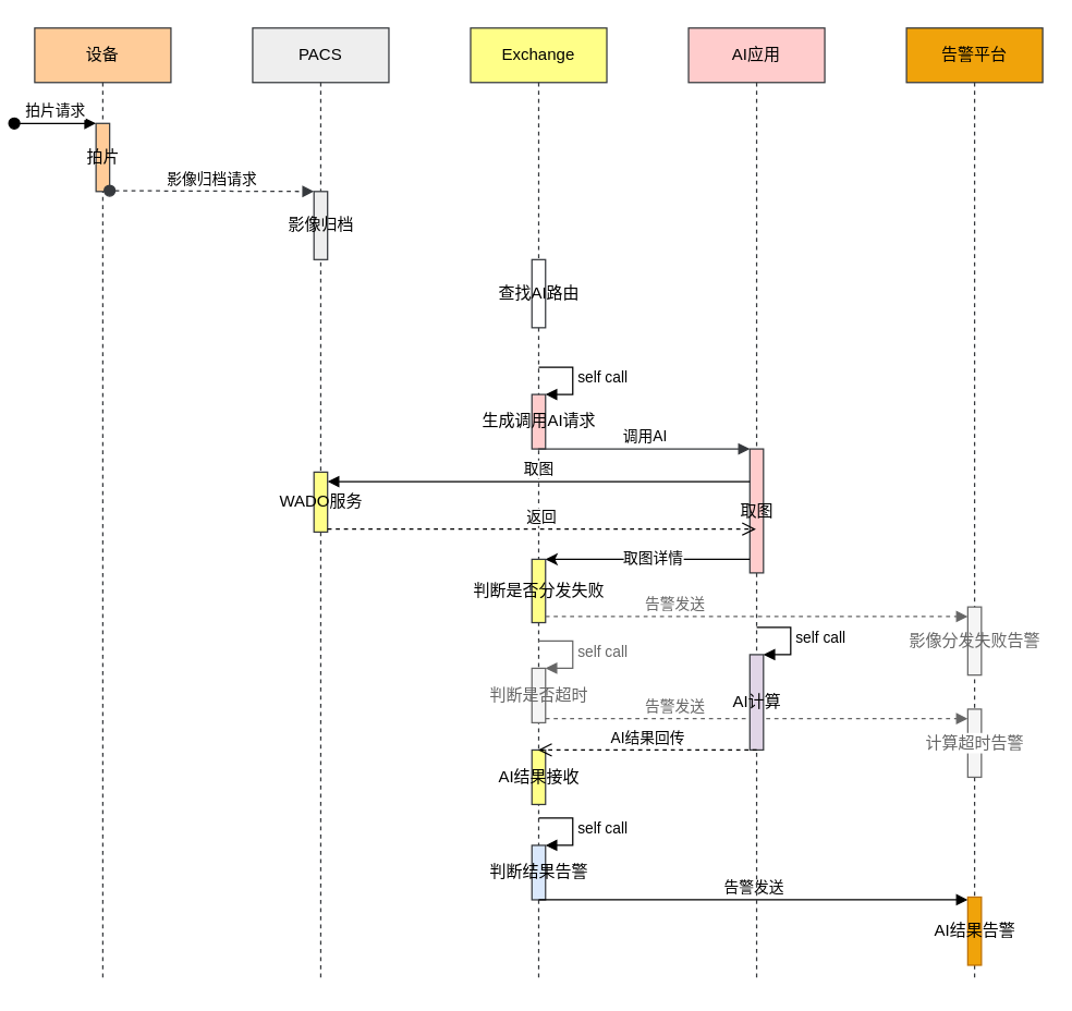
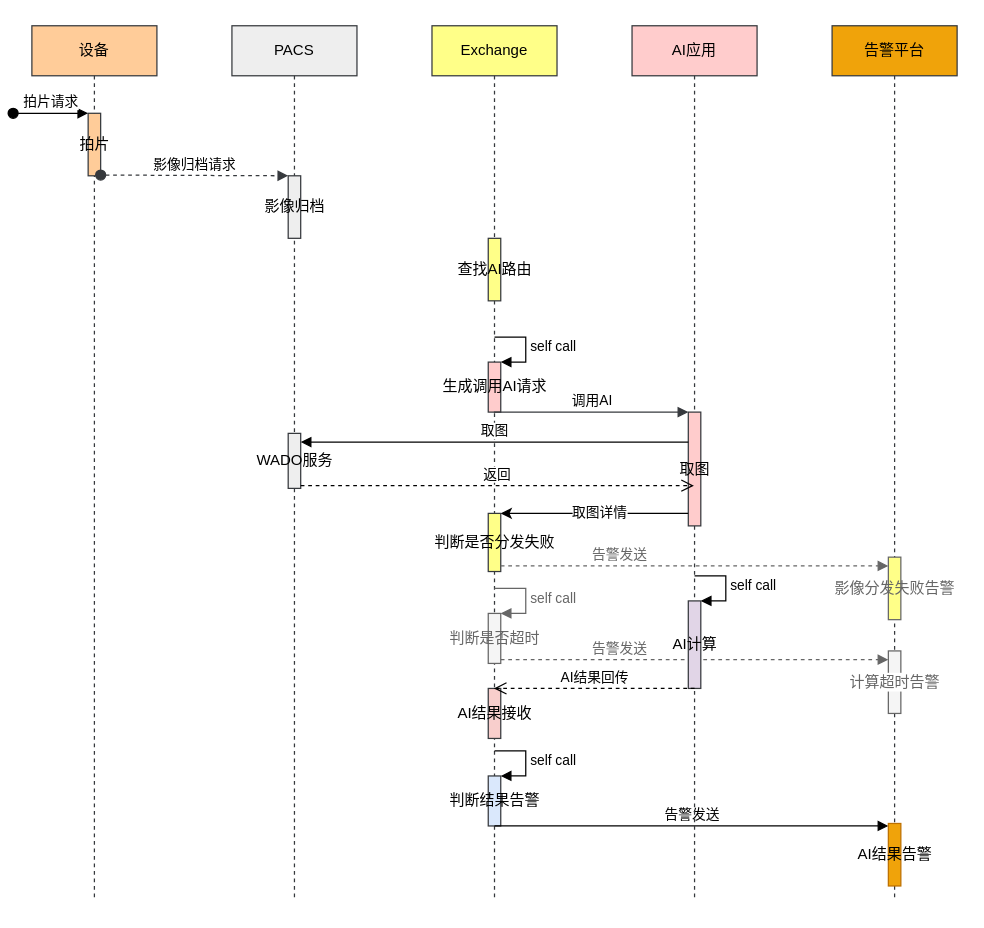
  <mxCell id="0" />
  <mxCell id="1" parent="0" />
  <mxCell id="2" value="告警发送" style="html=1;verticalAlign=bottom;endArrow=block;fontColor=#666666;entryX=0;entryY=0.16;entryDx=0;entryDy=0;entryPerimeter=0;fillColor=#f5f5f5;strokeColor=#666666;dashed=1;" parent="1" edge="1"><mxGeometry x="-0.387" width="80" relative="1" as="geometry"><mxPoint x="395" y="527" as="sourcePoint" /><mxPoint x="705" y="527" as="targetPoint" /><mxPoint as="offset" /></mxGeometry></mxCell>
  <mxCell id="3" value="设备" style="shape=umlLifeline;perimeter=lifelinePerimeter;whiteSpace=wrap;html=1;container=1;collapsible=0;recursiveResize=0;outlineConnect=0;fillColor=#ffcc99;strokeColor=#36393d;" parent="1" vertex="1"><mxGeometry x="20" y="20" width="100" height="700" as="geometry" /></mxCell>
  <mxCell id="4" value="拍片" style="html=1;points=[];perimeter=orthogonalPerimeter;fillColor=#ffcc99;strokeColor=#36393d;" parent="3" vertex="1"><mxGeometry x="45" y="70" width="10" height="50" as="geometry" /></mxCell>
  <mxCell id="5" value="拍片请求" style="html=1;verticalAlign=bottom;startArrow=oval;endArrow=block;startSize=8;rounded=0;" parent="3" target="4" edge="1"><mxGeometry relative="1" as="geometry"><mxPoint x="-15" y="70" as="sourcePoint" /></mxGeometry></mxCell>
  <mxCell id="6" value="PACS" style="shape=umlLifeline;perimeter=lifelinePerimeter;whiteSpace=wrap;html=1;container=1;collapsible=0;recursiveResize=0;outlineConnect=0;fillColor=#eeeeee;strokeColor=#36393d;" parent="1" vertex="1"><mxGeometry x="180" y="20" width="100" height="700" as="geometry" /></mxCell>
  <mxCell id="7" value="影像归档" style="html=1;points=[];perimeter=orthogonalPerimeter;fillColor=#eeeeee;strokeColor=#36393d;" parent="6" vertex="1"><mxGeometry x="45" y="120" width="10" height="50" as="geometry" /></mxCell>
- <mxCell id="8" value="WADO服务" style="html=1;points=[];perimeter=orthogonalPerimeter;fillColor=#ffff88;strokeColor=#36393d;" parent="6" vertex="1"><mxGeometry x="45" y="326" width="10" height="44" as="geometry" /></mxCell>
+ <mxCell id="8" value="WADO服务" style="html=1;points=[];perimeter=orthogonalPerimeter;fillColor=#eeeeee;strokeColor=#36393d;" parent="6" vertex="1"><mxGeometry x="45" y="326" width="10" height="44" as="geometry" /></mxCell>
  <mxCell id="9" value="Exchange" style="shape=umlLifeline;perimeter=lifelinePerimeter;whiteSpace=wrap;html=1;container=1;collapsible=0;recursiveResize=0;outlineConnect=0;fillColor=#ffff88;strokeColor=#36393d;" parent="1" vertex="1"><mxGeometry x="340" y="20" width="100" height="700" as="geometry" /></mxCell>
- <mxCell id="10" value="查找AI路由" style="html=1;points=[];perimeter=orthogonalPerimeter;fillColor=#ffffff;strokeColor=#36393d;" parent="9" vertex="1"><mxGeometry x="45" y="170" width="10" height="50" as="geometry" /></mxCell>
+ <mxCell id="10" value="查找AI路由" style="html=1;points=[];perimeter=orthogonalPerimeter;fillColor=#ffff88;strokeColor=#36393d;" parent="9" vertex="1"><mxGeometry x="45" y="170" width="10" height="50" as="geometry" /></mxCell>
  <mxCell id="11" value="生成调用AI请求" style="html=1;points=[];perimeter=orthogonalPerimeter;fillColor=#ffcccc;strokeColor=#36393d;" parent="9" vertex="1"><mxGeometry x="45" y="269" width="10" height="40" as="geometry" /></mxCell>
  <mxCell id="12" value="self call" style="edgeStyle=orthogonalEdgeStyle;html=1;align=left;spacingLeft=2;endArrow=block;rounded=0;entryX=1;entryY=0;" parent="9" target="11" edge="1"><mxGeometry relative="1" as="geometry"><mxPoint x="50" y="249" as="sourcePoint" /><Array as="points"><mxPoint x="75" y="249" /></Array></mxGeometry></mxCell>
- <mxCell id="13" value="AI结果接收" style="html=1;points=[];perimeter=orthogonalPerimeter;fillColor=#ffff88;strokeColor=#36393d;" parent="9" vertex="1"><mxGeometry x="45" y="530" width="10" height="40" as="geometry" /></mxCell>
+ <mxCell id="13" value="AI结果接收" style="html=1;points=[];perimeter=orthogonalPerimeter;fillColor=#f8cecc;strokeColor=#36393d;" parent="9" vertex="1"><mxGeometry x="45" y="530" width="10" height="40" as="geometry" /></mxCell>
  <mxCell id="14" value="判断结果告警" style="html=1;points=[];perimeter=orthogonalPerimeter;fillColor=#dae8fc;strokeColor=#36393d;" parent="9" vertex="1"><mxGeometry x="45" y="600" width="10" height="40" as="geometry" /></mxCell>
  <mxCell id="15" value="self call" style="edgeStyle=orthogonalEdgeStyle;html=1;align=left;spacingLeft=2;endArrow=block;rounded=0;entryX=1;entryY=0;" parent="9" target="14" edge="1"><mxGeometry relative="1" as="geometry"><mxPoint x="50" y="580" as="sourcePoint" /><Array as="points"><mxPoint x="75" y="580" /></Array></mxGeometry></mxCell>
  <mxCell id="16" value="告警发送" style="html=1;verticalAlign=bottom;endArrow=block;entryX=0;entryY=0.04;entryDx=0;entryDy=0;entryPerimeter=0;" parent="9" target="31" edge="1"><mxGeometry width="80" relative="1" as="geometry"><mxPoint x="50" y="640" as="sourcePoint" /><mxPoint x="130" y="640" as="targetPoint" /></mxGeometry></mxCell>
  <mxCell id="17" value="&lt;font color=&quot;#000000&quot;&gt;判断是否分发失败&lt;/font&gt;" style="html=1;points=[];perimeter=orthogonalPerimeter;fontColor=#666666;strokeColor=#36393D;fillColor=#FFFF88;" parent="9" vertex="1"><mxGeometry x="45" y="390" width="10" height="46.5" as="geometry" /></mxCell>
  <mxCell id="18" value="判断是否超时" style="html=1;points=[];perimeter=orthogonalPerimeter;fillColor=#f5f5f5;strokeColor=#666666;fontColor=#666666;" parent="9" vertex="1"><mxGeometry x="45" y="470" width="10" height="40" as="geometry" /></mxCell>
  <mxCell id="19" value="self call" style="edgeStyle=orthogonalEdgeStyle;html=1;align=left;spacingLeft=2;endArrow=block;rounded=0;entryX=1;entryY=0;fontColor=#666666;fillColor=#f5f5f5;strokeColor=#666666;" parent="9" target="18" edge="1"><mxGeometry relative="1" as="geometry"><mxPoint x="50" y="450" as="sourcePoint" /><Array as="points"><mxPoint x="75" y="450" /></Array></mxGeometry></mxCell>
  <mxCell id="20" value="告警发送" style="html=1;verticalAlign=bottom;endArrow=block;fontColor=#666666;entryX=0;entryY=0.16;entryDx=0;entryDy=0;entryPerimeter=0;fillColor=#f5f5f5;strokeColor=#666666;dashed=1;" parent="9" edge="1"><mxGeometry x="-0.387" width="80" relative="1" as="geometry"><mxPoint x="55" y="432" as="sourcePoint" /><mxPoint x="365" y="432" as="targetPoint" /><mxPoint as="offset" /></mxGeometry></mxCell>
  <mxCell id="21" value="AI应用" style="shape=umlLifeline;perimeter=lifelinePerimeter;whiteSpace=wrap;html=1;container=1;collapsible=0;recursiveResize=0;outlineConnect=0;fillColor=#ffcccc;strokeColor=#36393d;" parent="1" vertex="1"><mxGeometry x="500" y="20" width="100" height="700" as="geometry" /></mxCell>
  <mxCell id="22" value="AI计算" style="html=1;points=[];perimeter=orthogonalPerimeter;fillColor=#e1d5e7;strokeColor=#36393d;" parent="21" vertex="1"><mxGeometry x="45" y="460" width="10" height="70" as="geometry" /></mxCell>
  <mxCell id="23" value="self call" style="edgeStyle=orthogonalEdgeStyle;html=1;align=left;spacingLeft=2;endArrow=block;rounded=0;entryX=1;entryY=0;" parent="21" target="22" edge="1"><mxGeometry relative="1" as="geometry"><mxPoint x="50" y="440" as="sourcePoint" /><Array as="points"><mxPoint x="75" y="440" /></Array></mxGeometry></mxCell>
  <mxCell id="24" value="取图" style="html=1;points=[];perimeter=orthogonalPerimeter;fillColor=#ffcccc;strokeColor=#36393d;" parent="21" vertex="1"><mxGeometry x="45" y="309" width="10" height="91" as="geometry" /></mxCell>
  <mxCell id="25" value="影像归档请求" style="html=1;verticalAlign=bottom;startArrow=oval;endArrow=block;startSize=8;rounded=0;exitX=1;exitY=0.988;exitDx=0;exitDy=0;exitPerimeter=0;fillColor=#ffcc99;strokeColor=#36393d;dashed=1;" parent="1" source="4" target="7" edge="1"><mxGeometry relative="1" as="geometry"><mxPoint x="165" y="170" as="sourcePoint" /></mxGeometry></mxCell>
  <mxCell id="26" value="调用AI" style="html=1;verticalAlign=bottom;endArrow=block;entryX=0;entryY=0;rounded=0;fillColor=#ffff88;strokeColor=#36393d;" parent="1" source="9" target="24" edge="1"><mxGeometry relative="1" as="geometry"><mxPoint x="475" y="329" as="sourcePoint" /></mxGeometry></mxCell>
  <mxCell id="27" value="取图" style="html=1;verticalAlign=bottom;endArrow=block;entryX=1;entryY=0;rounded=0;exitX=0;exitY=0.153;exitDx=0;exitDy=0;exitPerimeter=0;" parent="1" edge="1"><mxGeometry relative="1" as="geometry"><mxPoint x="545" y="352.983" as="sourcePoint" /><mxPoint x="235" y="353" as="targetPoint" /></mxGeometry></mxCell>
  <mxCell id="28" value="返回" style="html=1;verticalAlign=bottom;endArrow=open;dashed=1;endSize=8;exitX=1;exitY=0.95;rounded=0;" parent="1" source="8" target="21" edge="1"><mxGeometry relative="1" as="geometry"><mxPoint x="295" y="397" as="targetPoint" /></mxGeometry></mxCell>
  <mxCell id="29" value="AI结果回传" style="html=1;verticalAlign=bottom;endArrow=open;dashed=1;endSize=8;rounded=0;" parent="1" edge="1"><mxGeometry relative="1" as="geometry"><mxPoint x="550" y="550" as="sourcePoint" /><mxPoint x="389.5" y="550" as="targetPoint" /></mxGeometry></mxCell>
  <mxCell id="30" value="告警平台" style="shape=umlLifeline;perimeter=lifelinePerimeter;whiteSpace=wrap;html=1;container=1;collapsible=0;recursiveResize=0;outlineConnect=0;fillColor=#f0a30a;strokeColor=#36393D;" parent="1" vertex="1"><mxGeometry x="660" y="20" width="100" height="700" as="geometry" /></mxCell>
  <mxCell id="31" value="AI结果告警" style="html=1;points=[];perimeter=orthogonalPerimeter;fillColor=#f0a30a;strokeColor=#BD7000;" parent="30" vertex="1"><mxGeometry x="45" y="638" width="10" height="50" as="geometry" /></mxCell>
- <mxCell id="32" value="影像分发失败告警" style="html=1;points=[];perimeter=orthogonalPerimeter;fillColor=#f5f5f5;strokeColor=#666666;fontColor=#666666;" parent="30" vertex="1"><mxGeometry x="45" y="425" width="10" height="50" as="geometry" /></mxCell>
+ <mxCell id="32" value="影像分发失败告警" style="html=1;points=[];perimeter=orthogonalPerimeter;fillColor=#ffff88;strokeColor=#666666;fontColor=#666666;" parent="30" vertex="1"><mxGeometry x="45" y="425" width="10" height="50" as="geometry" /></mxCell>
  <mxCell id="33" value="计算超时告警" style="html=1;points=[];perimeter=orthogonalPerimeter;fillColor=#f5f5f5;strokeColor=#666666;labelBackgroundColor=#ffffff;fontColor=#666666;" parent="1" vertex="1"><mxGeometry x="705" y="520" width="10" height="50" as="geometry" /></mxCell>
  <mxCell id="34" value="" style="endArrow=classic;html=1;exitX=-0.01;exitY=0.89;exitDx=0;exitDy=0;exitPerimeter=0;" edge="1" parent="1" source="24" target="17"><mxGeometry width="50" height="50" relative="1" as="geometry"><mxPoint x="545" y="411" as="sourcePoint" /><mxPoint x="480" y="400" as="targetPoint" /></mxGeometry></mxCell>
  <mxCell id="35" value="取图详情" style="edgeLabel;html=1;align=center;verticalAlign=middle;resizable=0;points=[];" vertex="1" connectable="0" parent="34"><mxGeometry x="-0.057" y="-1" relative="1" as="geometry"><mxPoint as="offset" /></mxGeometry></mxCell>
